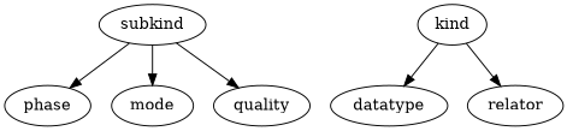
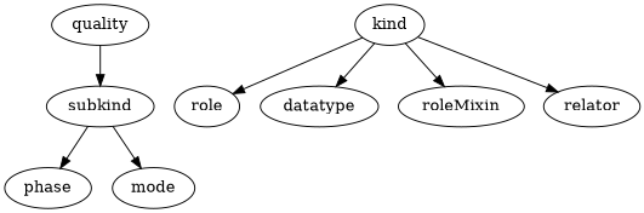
  strict digraph {
    subkind
    phase
    mode
    quality
    kind
+   role
    datatype
+   roleMixin
    relator
    subkind -> phase
    subkind -> mode
-   subkind -> quality
+   quality -> subkind
+   kind -> role
    kind -> datatype
+   kind -> roleMixin
    kind -> relator
  }
